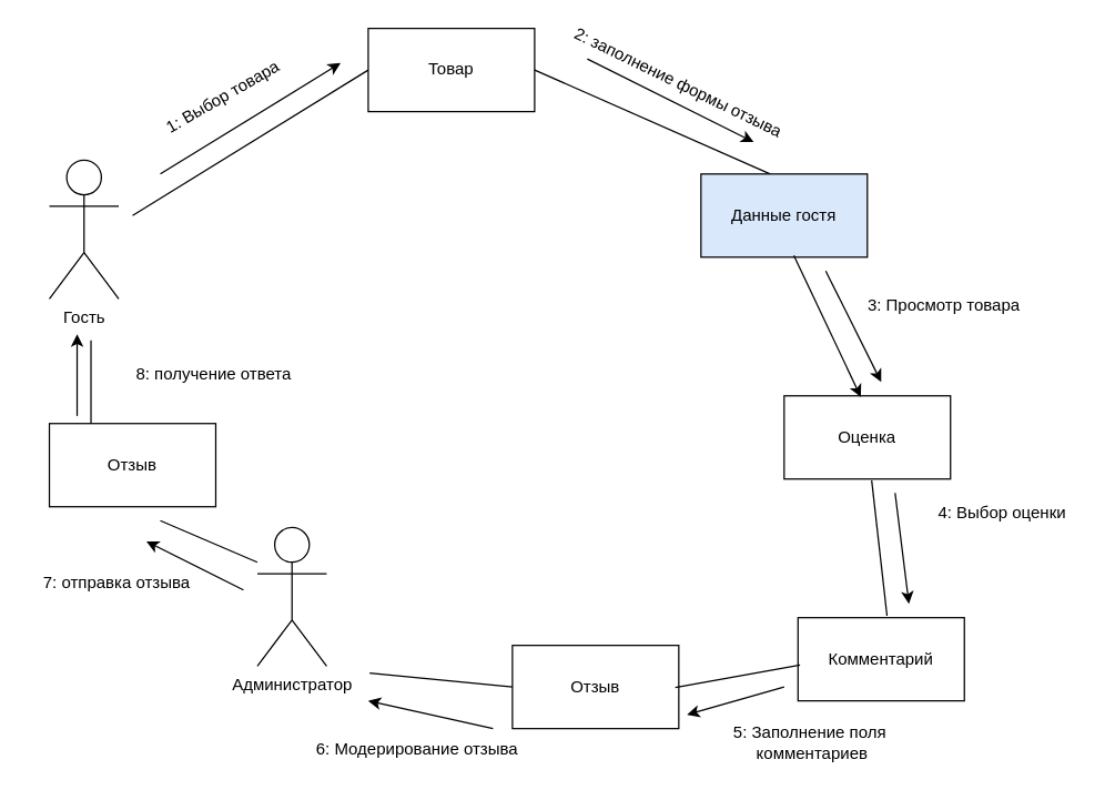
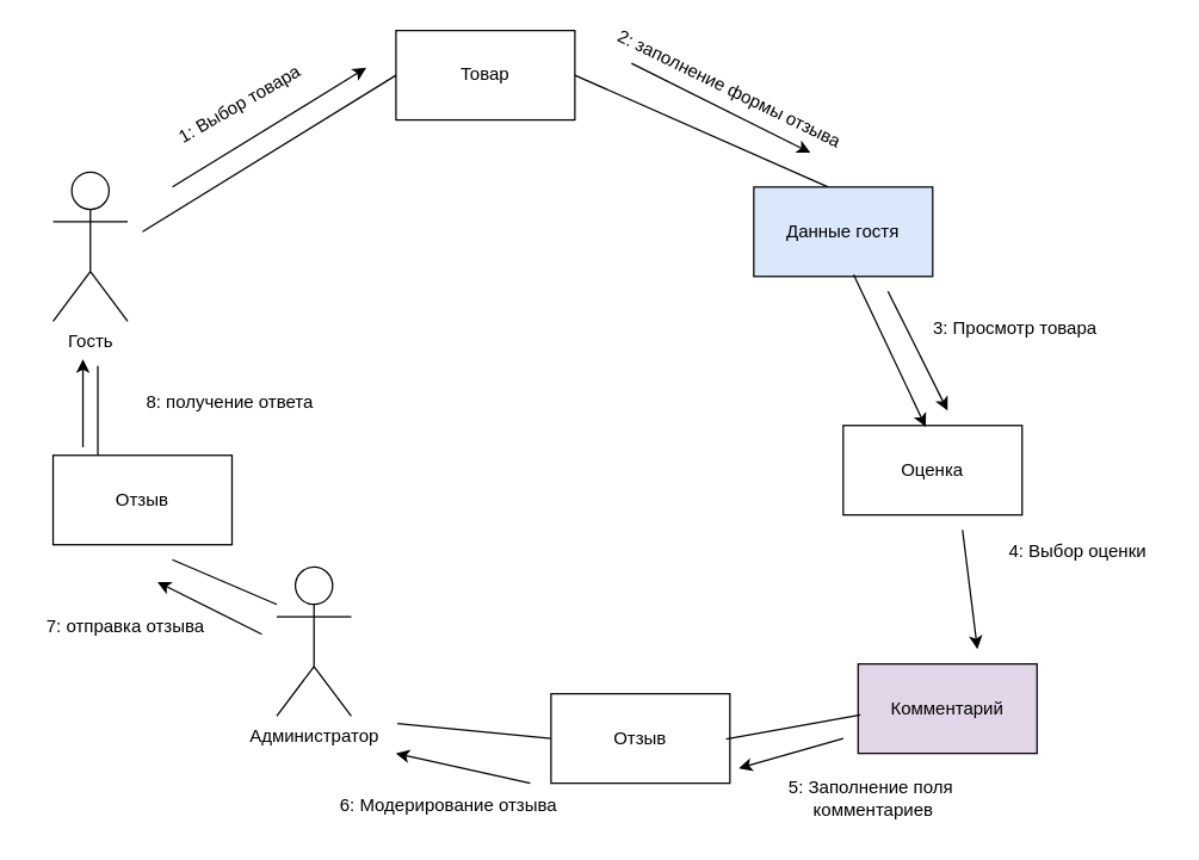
  <mxCell id="0" />
  <mxCell id="1" parent="0" />
  <mxCell id="2" value="Гость" style="shape=umlActor;verticalLabelPosition=bottom;verticalAlign=top;html=1;outlineConnect=0;" parent="1" vertex="1"><mxGeometry x="35" y="115" width="50" height="100" as="geometry" /></mxCell>
  <mxCell id="3" value="Товар" style="rounded=0;whiteSpace=wrap;html=1;" parent="1" vertex="1"><mxGeometry x="265" y="20" width="120" height="60" as="geometry" /></mxCell>
  <mxCell id="4" value="" style="endArrow=none;html=1;rounded=0;entryX=0;entryY=0.5;entryDx=0;entryDy=0;" parent="1" target="3" edge="1"><mxGeometry width="50" height="50" relative="1" as="geometry"><mxPoint x="95" y="155" as="sourcePoint" /><mxPoint x="195" y="45" as="targetPoint" /></mxGeometry></mxCell>
  <mxCell id="5" value="" style="endArrow=classic;html=1;rounded=0;" parent="1" edge="1"><mxGeometry width="50" height="50" relative="1" as="geometry"><mxPoint x="115" y="125" as="sourcePoint" /><mxPoint x="245" y="45" as="targetPoint" /></mxGeometry></mxCell>
  <mxCell id="6" value="1: Выбор товара" style="text;html=1;align=center;verticalAlign=middle;resizable=0;points=[];autosize=1;strokeColor=none;fillColor=none;rotation=-30;" parent="1" vertex="1"><mxGeometry x="100" y="55" width="120" height="30" as="geometry" /></mxCell>
  <mxCell id="7" value="" style="endArrow=none;html=1;rounded=0;exitX=1;exitY=0.5;exitDx=0;exitDy=0;" parent="1" source="3" edge="1"><mxGeometry width="50" height="50" relative="1" as="geometry"><mxPoint x="415" y="125" as="sourcePoint" /><mxPoint x="555" y="125" as="targetPoint" /></mxGeometry></mxCell>
  <mxCell id="8" value="" style="endArrow=classic;html=1;rounded=0;" parent="1" edge="1"><mxGeometry width="50" height="50" relative="1" as="geometry"><mxPoint x="423" y="42" as="sourcePoint" /><mxPoint x="543" y="102" as="targetPoint" /></mxGeometry></mxCell>
  <mxCell id="9" value="2: заполнение формы отзыва&amp;nbsp;" style="text;html=1;align=center;verticalAlign=middle;resizable=0;points=[];autosize=1;strokeColor=none;fillColor=none;rotation=26;" parent="1" vertex="1"><mxGeometry x="395" y="45" width="190" height="30" as="geometry" /></mxCell>
  <mxCell id="10" value="Данные гостя" style="rounded=0;whiteSpace=wrap;html=1;fillColor=#dae8fc;" parent="1" vertex="1"><mxGeometry x="505" y="125" width="120" height="60" as="geometry" /></mxCell>
- <mxCell id="11" value="" style="endArrow=none;html=1;rounded=0;exitX=0.526;exitY=1.015;exitDx=0;exitDy=0;entryX=0.535;entryY=-0.022;entryDx=0;entryDy=0;entryPerimeter=0;exitPerimeter=0;" parent="1" source="26" target="27" edge="1"><mxGeometry width="50" height="50" relative="1" as="geometry"><mxPoint x="595" y="325" as="sourcePoint" /><mxPoint x="619.72" y="426.98" as="targetPoint" /></mxGeometry></mxCell>
  <mxCell id="12" value="" style="endArrow=classic;html=1;rounded=0;" parent="1" edge="1"><mxGeometry width="50" height="50" relative="1" as="geometry"><mxPoint x="595" y="195" as="sourcePoint" /><mxPoint x="635" y="275" as="targetPoint" /></mxGeometry></mxCell>
  <mxCell id="13" value="3: Просмотр товара" style="text;html=1;align=center;verticalAlign=middle;resizable=0;points=[];autosize=1;strokeColor=none;fillColor=none;rotation=0;" parent="1" vertex="1"><mxGeometry x="615" y="205" width="130" height="30" as="geometry" /></mxCell>
  <mxCell id="14" value="Отзыв" style="rounded=0;whiteSpace=wrap;html=1;" parent="1" vertex="1"><mxGeometry x="369" y="465" width="120" height="60" as="geometry" /></mxCell>
  <mxCell id="15" value="" style="endArrow=none;html=1;rounded=0;exitX=0;exitY=0.5;exitDx=0;exitDy=0;" parent="1" source="14" edge="1"><mxGeometry width="50" height="50" relative="1" as="geometry"><mxPoint x="296" y="365" as="sourcePoint" /><mxPoint x="266" y="485" as="targetPoint" /></mxGeometry></mxCell>
  <mxCell id="16" value="" style="endArrow=classic;html=1;rounded=0;" parent="1" edge="1"><mxGeometry width="50" height="50" relative="1" as="geometry"><mxPoint x="355" y="525" as="sourcePoint" /><mxPoint x="265" y="505" as="targetPoint" /></mxGeometry></mxCell>
  <mxCell id="17" value="Администратор" style="shape=umlActor;verticalLabelPosition=bottom;verticalAlign=top;html=1;outlineConnect=0;" parent="1" vertex="1"><mxGeometry x="185" y="380" width="50" height="100" as="geometry" /></mxCell>
  <mxCell id="18" value="6: Модерирование отзыва" style="text;html=1;align=center;verticalAlign=middle;resizable=0;points=[];autosize=1;strokeColor=none;fillColor=none;rotation=0;" parent="1" vertex="1"><mxGeometry x="215" y="525" width="170" height="30" as="geometry" /></mxCell>
  <mxCell id="19" value="Отзыв" style="rounded=0;whiteSpace=wrap;html=1;" parent="1" vertex="1"><mxGeometry x="35" y="305" width="120" height="60" as="geometry" /></mxCell>
  <mxCell id="20" value="" style="endArrow=none;html=1;rounded=0;" parent="1" edge="1"><mxGeometry width="50" height="50" relative="1" as="geometry"><mxPoint x="185" y="405" as="sourcePoint" /><mxPoint x="115" y="375" as="targetPoint" /></mxGeometry></mxCell>
  <mxCell id="21" value="" style="endArrow=classic;html=1;rounded=0;" parent="1" edge="1"><mxGeometry width="50" height="50" relative="1" as="geometry"><mxPoint x="175" y="425" as="sourcePoint" /><mxPoint x="105" y="390" as="targetPoint" /></mxGeometry></mxCell>
  <mxCell id="22" value="7: отправка отзыва&amp;nbsp;" style="text;html=1;align=center;verticalAlign=middle;resizable=0;points=[];autosize=1;strokeColor=none;fillColor=none;rotation=0;" parent="1" vertex="1"><mxGeometry x="20" y="405" width="130" height="30" as="geometry" /></mxCell>
  <mxCell id="23" value="" style="endArrow=none;html=1;rounded=0;exitX=0.25;exitY=0;exitDx=0;exitDy=0;" parent="1" source="19" edge="1"><mxGeometry width="50" height="50" relative="1" as="geometry"><mxPoint x="215" y="280" as="sourcePoint" /><mxPoint x="65" y="245" as="targetPoint" /></mxGeometry></mxCell>
  <mxCell id="24" value="" style="endArrow=classic;html=1;rounded=0;" parent="1" edge="1"><mxGeometry width="50" height="50" relative="1" as="geometry"><mxPoint x="55" y="299.5" as="sourcePoint" /><mxPoint x="55" y="240.5" as="targetPoint" /></mxGeometry></mxCell>
  <mxCell id="25" value="8: получение ответа&amp;nbsp;" style="text;html=1;align=center;verticalAlign=middle;resizable=0;points=[];autosize=1;strokeColor=none;fillColor=none;rotation=0;" parent="1" vertex="1"><mxGeometry x="85" y="255" width="140" height="30" as="geometry" /></mxCell>
  <mxCell id="26" value="Оценка" style="rounded=0;whiteSpace=wrap;html=1;" parent="1" vertex="1"><mxGeometry x="565" y="285" width="120" height="60" as="geometry" /></mxCell>
- <mxCell id="27" value="Комментарий" style="rounded=0;whiteSpace=wrap;html=1;" parent="1" vertex="1"><mxGeometry x="575" y="445" width="120" height="60" as="geometry" /></mxCell>
+ <mxCell id="27" value="Комментарий" style="rounded=0;whiteSpace=wrap;html=1;fillColor=#e1d5e7;" parent="1" vertex="1"><mxGeometry x="575" y="445" width="120" height="60" as="geometry" /></mxCell>
  <mxCell id="28" value="4: Выбор оценки" style="text;html=1;align=center;verticalAlign=middle;resizable=0;points=[];autosize=1;strokeColor=none;fillColor=none;rotation=0;" parent="1" vertex="1"><mxGeometry x="662" y="355" width="120" height="30" as="geometry" /></mxCell>
  <mxCell id="29" value="5: Заполнение поля&amp;nbsp;&lt;div&gt;комментариев&lt;/div&gt;" style="text;html=1;align=center;verticalAlign=middle;resizable=0;points=[];autosize=1;strokeColor=none;fillColor=none;rotation=0;" parent="1" vertex="1"><mxGeometry x="515" y="515" width="140" height="40" as="geometry" /></mxCell>
  <mxCell id="30" value="" style="endArrow=classic;html=1;rounded=0;exitX=0.558;exitY=0.978;exitDx=0;exitDy=0;exitPerimeter=0;entryX=0.461;entryY=0.015;entryDx=0;entryDy=0;entryPerimeter=0;" parent="1" source="10" target="26" edge="1"><mxGeometry width="50" height="50" relative="1" as="geometry"><mxPoint x="405" y="55" as="sourcePoint" /><mxPoint x="565" y="135" as="targetPoint" /></mxGeometry></mxCell>
  <mxCell id="31" value="" style="endArrow=classic;html=1;rounded=0;" parent="1" edge="1"><mxGeometry width="50" height="50" relative="1" as="geometry"><mxPoint x="565" y="495" as="sourcePoint" /><mxPoint x="495" y="515" as="targetPoint" /></mxGeometry></mxCell>
  <mxCell id="32" value="" style="endArrow=none;html=1;rounded=0;exitX=0.012;exitY=0.57;exitDx=0;exitDy=0;exitPerimeter=0;entryX=0.979;entryY=0.506;entryDx=0;entryDy=0;entryPerimeter=0;" parent="1" source="27" target="14" edge="1"><mxGeometry width="50" height="50" relative="1" as="geometry"><mxPoint x="379" y="505" as="sourcePoint" /><mxPoint x="276" y="495" as="targetPoint" /></mxGeometry></mxCell>
  <mxCell id="33" value="" style="endArrow=classic;html=1;rounded=0;" parent="1" edge="1"><mxGeometry width="50" height="50" relative="1" as="geometry"><mxPoint x="645" y="355" as="sourcePoint" /><mxPoint x="655" y="435" as="targetPoint" /></mxGeometry></mxCell>
